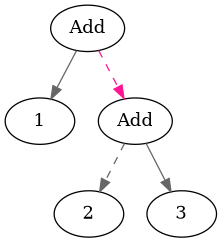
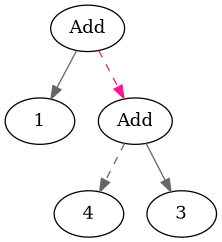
  digraph {
    edge [color=gray40 style=solid]
    n1 [label=1]
-   n2 [label=2]
+   n2 [label=4]
    n3 [label=3]
    n4 [label=Add]
    n5 [label=Add]
    n4 -> n1
    n4 -> n5 [color=deeppink style=dashed]
    n5 -> n2 [style=dashed]
    n5 -> n3
  }
